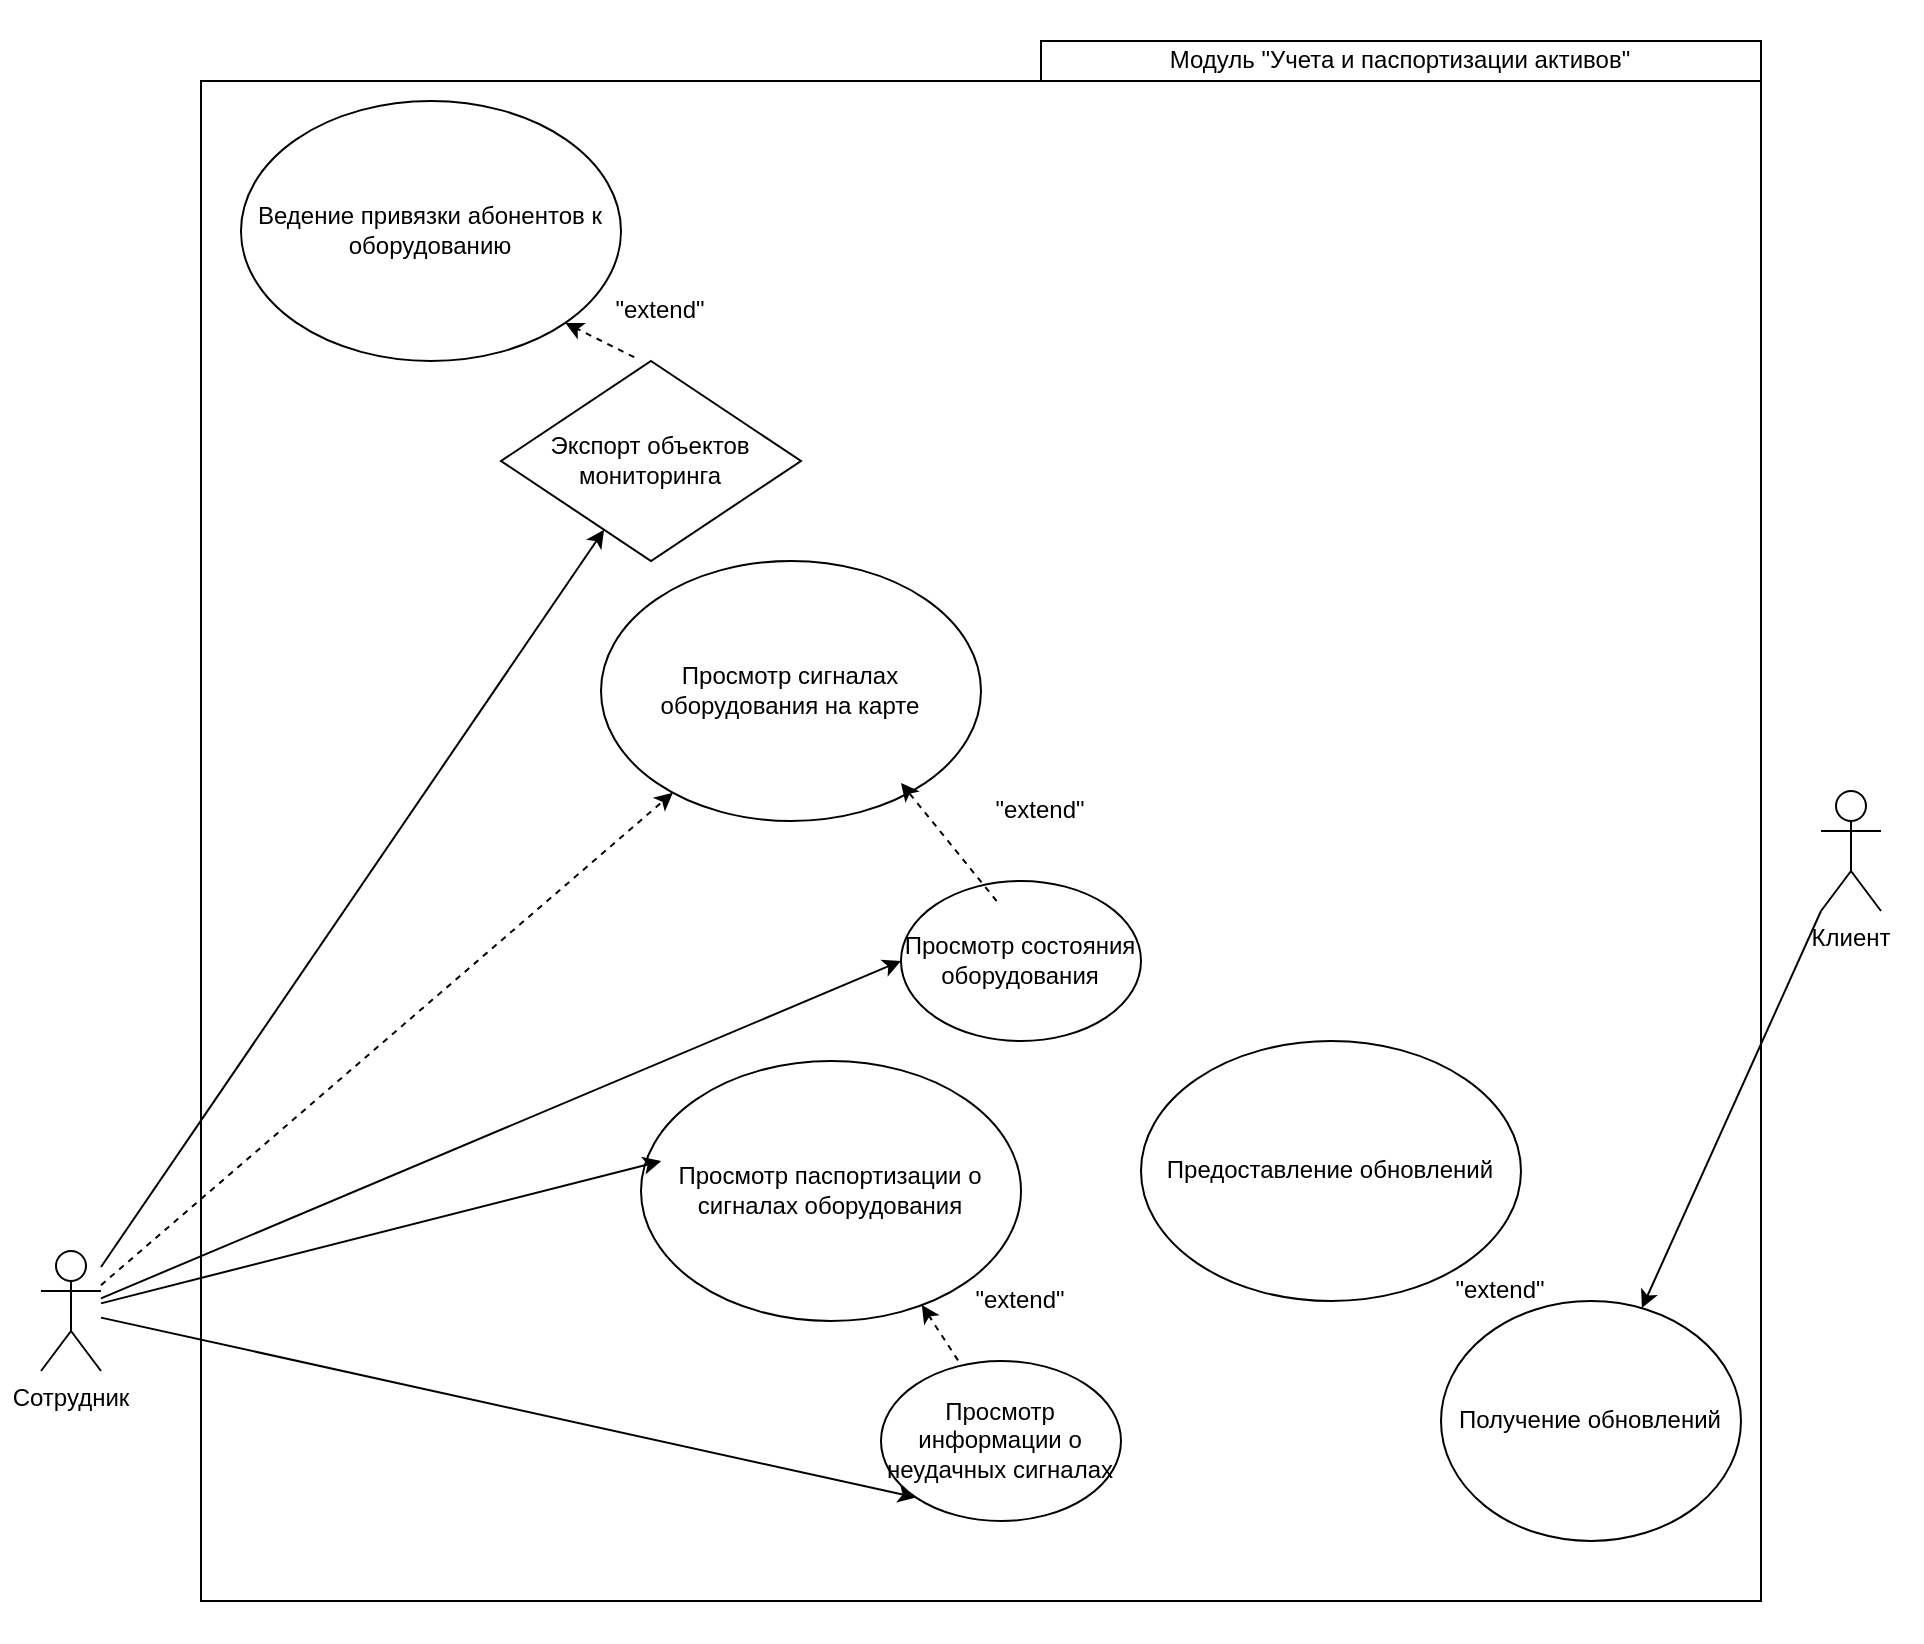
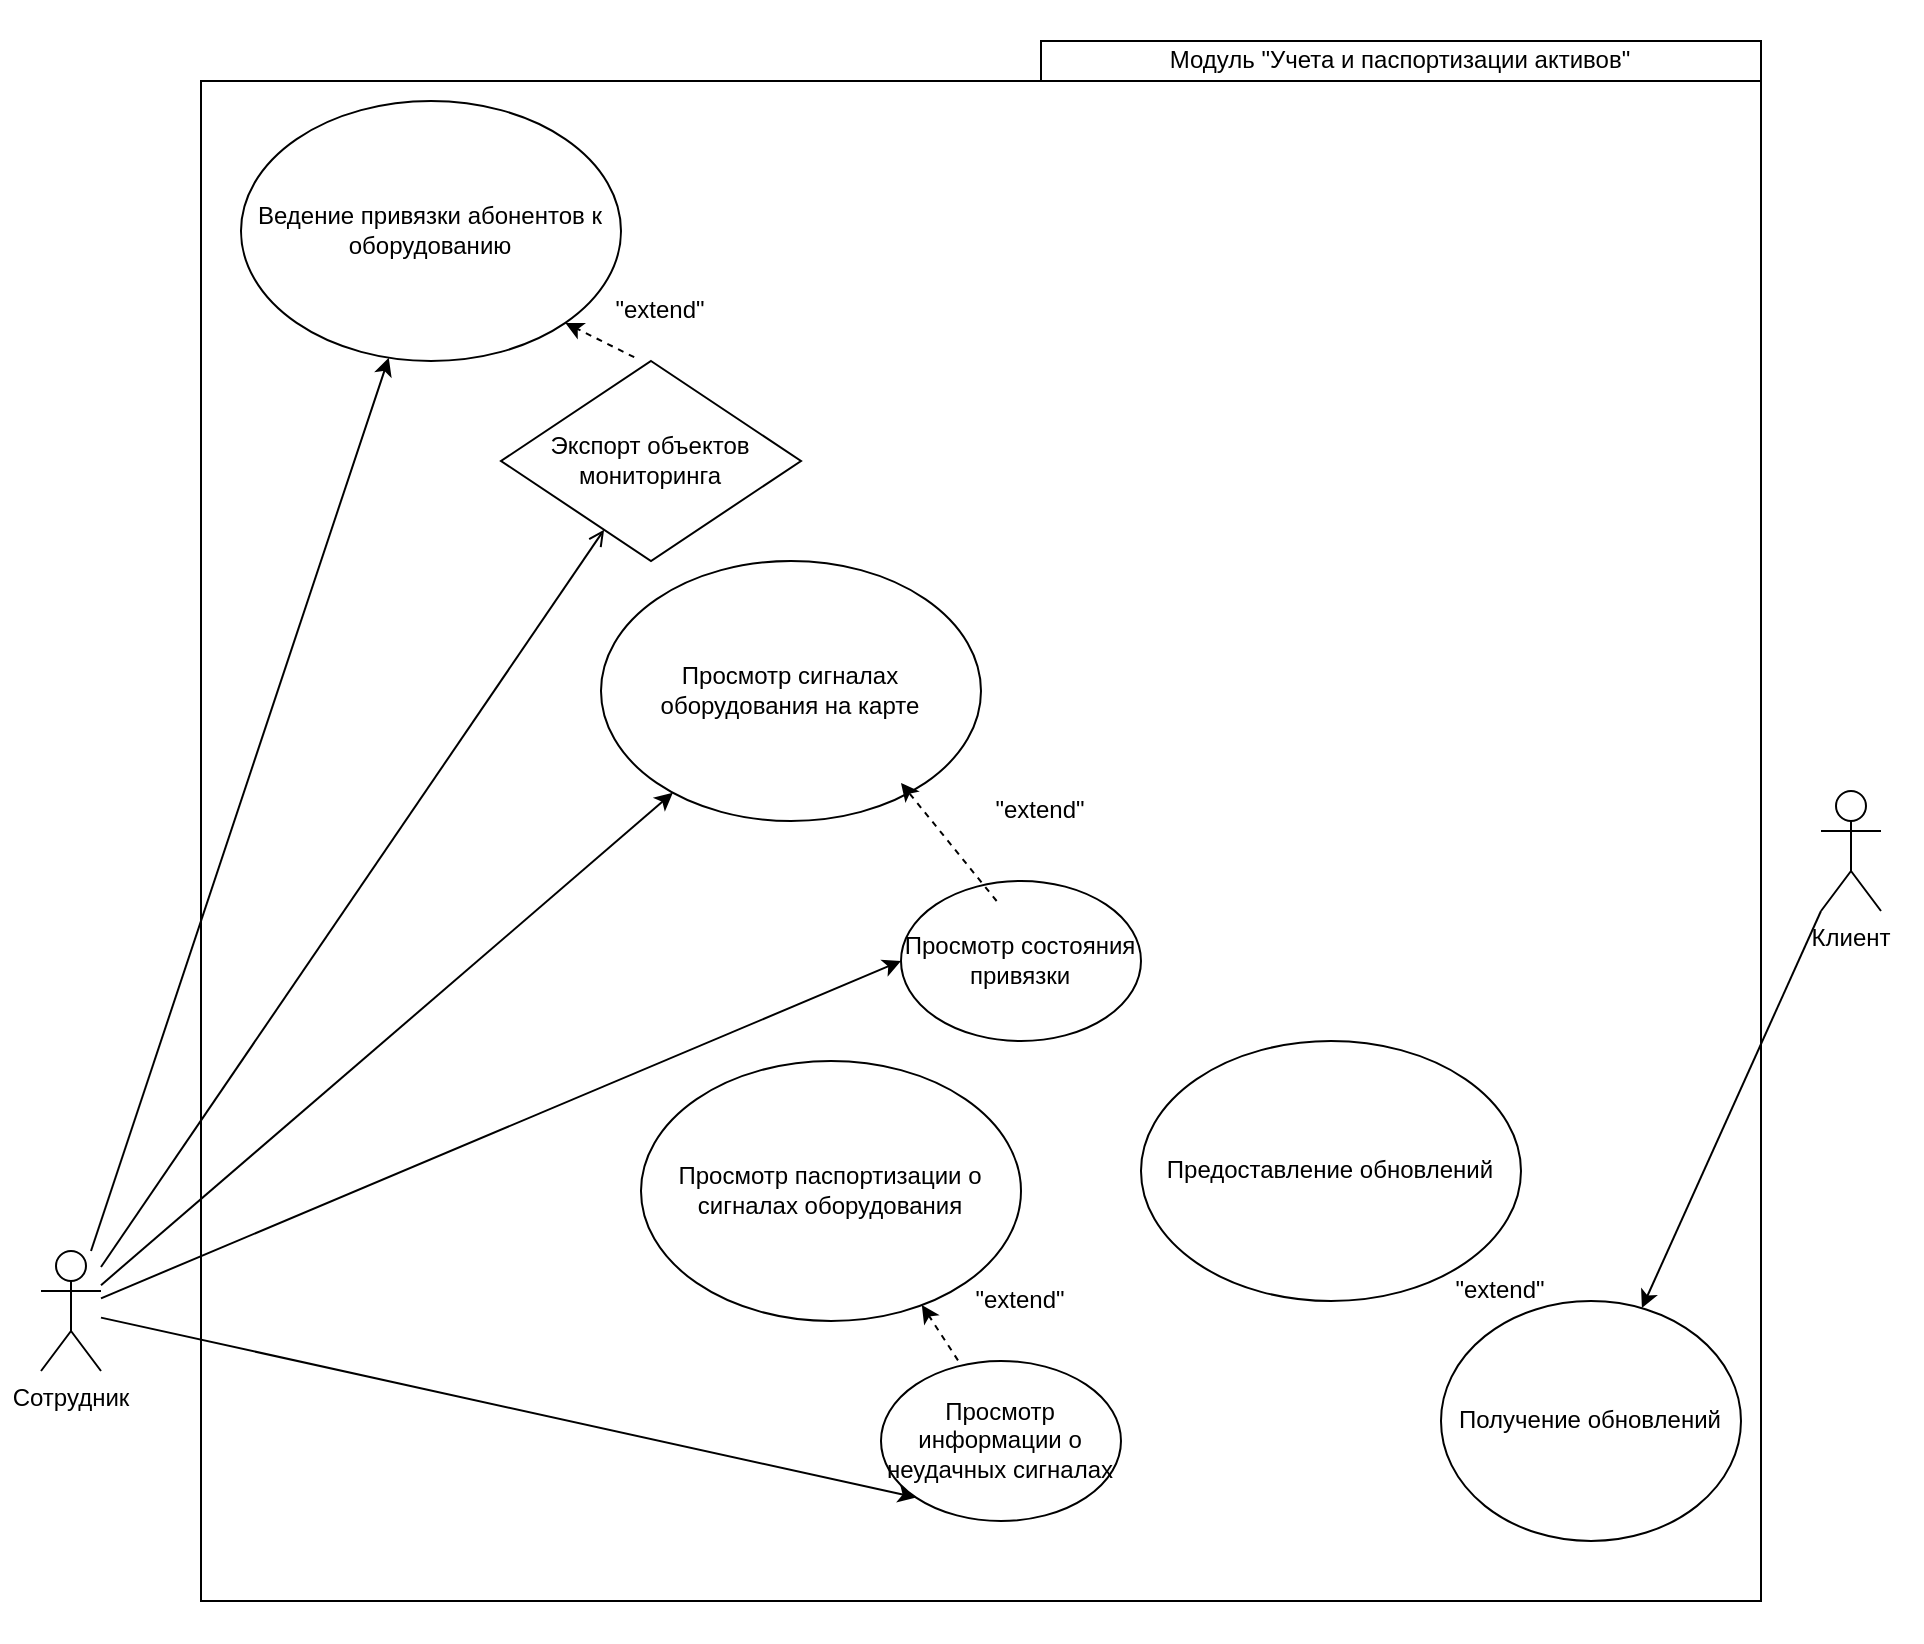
  <mxCell id="0" />
  <mxCell id="1" parent="0" />
- <mxCell id="2" style="rounded=0;orthogonalLoop=1;jettySize=auto;html=1;endArrow=classic;endFill=1;" edge="1" parent="1" source="6" target="12"><mxGeometry relative="1" as="geometry" /></mxCell>
- <mxCell id="3" style="edgeStyle=none;rounded=0;orthogonalLoop=1;jettySize=auto;html=1;endArrow=classic;endFill=1;dashed=1;" edge="1" parent="1" source="6" target="14"><mxGeometry relative="1" as="geometry" /></mxCell>
+ <mxCell id="2" style="rounded=0;orthogonalLoop=1;jettySize=auto;html=1;endArrow=open;endFill=1;" edge="1" parent="1" source="6" target="12"><mxGeometry relative="1" as="geometry" /></mxCell>
+ <mxCell id="3" style="edgeStyle=none;rounded=0;orthogonalLoop=1;jettySize=auto;html=1;endArrow=classic;endFill=1;" edge="1" parent="1" source="6" target="14"><mxGeometry relative="1" as="geometry" /></mxCell>
  <mxCell id="4" style="edgeStyle=none;rounded=0;orthogonalLoop=1;jettySize=auto;html=1;entryX=0;entryY=0.5;entryDx=0;entryDy=0;endArrow=classic;endFill=1;" edge="1" parent="1" source="6" target="15"><mxGeometry relative="1" as="geometry" /></mxCell>
  <mxCell id="5" style="edgeStyle=none;rounded=0;orthogonalLoop=1;jettySize=auto;html=1;entryX=0;entryY=1;entryDx=0;entryDy=0;endArrow=classic;endFill=1;" edge="1" parent="1" source="6" target="21"><mxGeometry relative="1" as="geometry" /></mxCell>
  <mxCell id="6" value="Сотрудник" style="shape=umlActor;verticalLabelPosition=bottom;verticalAlign=top;html=1;outlineConnect=0;" vertex="1" parent="1"><mxGeometry x="20" y="625" width="30" height="60" as="geometry" /></mxCell>
  <mxCell id="7" style="edgeStyle=none;rounded=0;orthogonalLoop=1;jettySize=auto;html=1;exitX=0;exitY=1;exitDx=0;exitDy=0;exitPerimeter=0;endArrow=classic;endFill=1;" edge="1" parent="1" source="8" target="25"><mxGeometry relative="1" as="geometry" /></mxCell>
  <mxCell id="8" value="Клиент" style="shape=umlActor;verticalLabelPosition=bottom;verticalAlign=top;html=1;outlineConnect=0;" vertex="1" parent="1"><mxGeometry x="910" y="395" width="30" height="60" as="geometry" /></mxCell>
  <mxCell id="9" value="" style="rounded=0;whiteSpace=wrap;html=1;fillColor=none;" vertex="1" parent="1"><mxGeometry x="100" y="40" width="780" height="760" as="geometry" /></mxCell>
  <mxCell id="10" value="Ведение привязки абонентов к оборудованию" style="ellipse;whiteSpace=wrap;html=1;fillColor=default;" vertex="1" parent="1"><mxGeometry x="120" y="50" width="190" height="130" as="geometry" /></mxCell>
  <mxCell id="11" value="" style="endArrow=classic;dashed=1;html=1;rounded=0;endFill=1;entryX=1;entryY=1;entryDx=0;entryDy=0;exitX=0.444;exitY=-0.019;exitDx=0;exitDy=0;exitPerimeter=0;" edge="1" parent="1" source="12" target="10"><mxGeometry width="50" height="50" relative="1" as="geometry"><mxPoint x="196" y="270" as="sourcePoint" /><mxPoint x="186" y="310" as="targetPoint" /></mxGeometry></mxCell>
  <mxCell id="12" value="Экспорт объектов мониторинга" style="rhombus;whiteSpace=wrap;html=1;fillColor=default;" vertex="1" parent="1"><mxGeometry x="250" y="180" width="150" height="100" as="geometry" /></mxCell>
  <mxCell id="13" value="&quot;extend&quot;" style="text;html=1;strokeColor=none;fillColor=none;align=center;verticalAlign=middle;whiteSpace=wrap;rounded=0;" vertex="1" parent="1"><mxGeometry x="300" y="140" width="60" height="30" as="geometry" /></mxCell>
  <mxCell id="14" value="Просмотр сигналах оборудования на карте" style="ellipse;whiteSpace=wrap;html=1;fillColor=default;" vertex="1" parent="1"><mxGeometry x="300" y="280" width="190" height="130" as="geometry" /></mxCell>
- <mxCell id="15" value="Просмотр состояния оборудования" style="ellipse;whiteSpace=wrap;html=1;fillColor=default;" vertex="1" parent="1"><mxGeometry x="450" y="440" width="120" height="80" as="geometry" /></mxCell>
+ <mxCell id="15" value="Просмотр состояния привязки" style="ellipse;whiteSpace=wrap;html=1;fillColor=default;" vertex="1" parent="1"><mxGeometry x="450" y="440" width="120" height="80" as="geometry" /></mxCell>
  <mxCell id="16" value="" style="endArrow=classic;dashed=1;html=1;rounded=0;endFill=1;entryX=1;entryY=1;entryDx=0;entryDy=0;" edge="1" parent="1"><mxGeometry width="50" height="50" relative="1" as="geometry"><mxPoint x="497.82" y="450" as="sourcePoint" /><mxPoint x="449.995" y="390.962" as="targetPoint" /></mxGeometry></mxCell>
  <mxCell id="17" value="&quot;extend&quot;" style="text;html=1;strokeColor=none;fillColor=none;align=center;verticalAlign=middle;whiteSpace=wrap;rounded=0;" vertex="1" parent="1"><mxGeometry x="490" y="390" width="60" height="30" as="geometry" /></mxCell>
  <mxCell id="18" value="Просмотр паспортизации о сигналах оборудования" style="ellipse;whiteSpace=wrap;html=1;fillColor=default;" vertex="1" parent="1"><mxGeometry x="320" y="530" width="190" height="130" as="geometry" /></mxCell>
  <mxCell id="19" value="" style="endArrow=classic;dashed=1;html=1;rounded=0;endFill=1;entryX=0.739;entryY=0.938;entryDx=0;entryDy=0;entryPerimeter=0;" edge="1" parent="1" target="18"><mxGeometry width="50" height="50" relative="1" as="geometry"><mxPoint x="517.82" y="740" as="sourcePoint" /><mxPoint x="469.995" y="680.962" as="targetPoint" /></mxGeometry></mxCell>
  <mxCell id="20" value="&quot;extend&quot;" style="text;html=1;strokeColor=none;fillColor=none;align=center;verticalAlign=middle;whiteSpace=wrap;rounded=0;" vertex="1" parent="1"><mxGeometry x="480" y="635" width="60" height="30" as="geometry" /></mxCell>
  <mxCell id="21" value="Просмотр информации о неудачных сигналах" style="ellipse;whiteSpace=wrap;html=1;fillColor=default;" vertex="1" parent="1"><mxGeometry x="440" y="680" width="120" height="80" as="geometry" /></mxCell>
  <mxCell id="22" style="edgeStyle=none;rounded=0;orthogonalLoop=1;jettySize=auto;html=1;exitX=0.75;exitY=0;exitDx=0;exitDy=0;endArrow=classic;endFill=1;" edge="1" parent="1" source="20" target="20"><mxGeometry relative="1" as="geometry" /></mxCell>
- <mxCell id="23" style="edgeStyle=none;rounded=0;orthogonalLoop=1;jettySize=auto;html=1;entryX=0.053;entryY=0.385;entryDx=0;entryDy=0;entryPerimeter=0;endArrow=classic;endFill=1;" edge="1" parent="1" source="6" target="18"><mxGeometry relative="1" as="geometry" /></mxCell>
+ <mxCell id="23" style="edgeStyle=none;rounded=0;orthogonalLoop=1;jettySize=auto;html=1;endArrow=classic;endFill=1;" edge="1" parent="1" source="6" target="10"><mxGeometry relative="1" as="geometry" /></mxCell>
  <mxCell id="24" value="Предоставление обновлений" style="ellipse;whiteSpace=wrap;html=1;fillColor=default;" vertex="1" parent="1"><mxGeometry x="570" y="520" width="190" height="130" as="geometry" /></mxCell>
  <mxCell id="25" value="Получение обновлений" style="ellipse;whiteSpace=wrap;html=1;fillColor=default;" vertex="1" parent="1"><mxGeometry x="720" y="650" width="150" height="120" as="geometry" /></mxCell>
  <mxCell id="26" value="&quot;extend&quot;" style="text;html=1;strokeColor=none;fillColor=none;align=center;verticalAlign=middle;whiteSpace=wrap;rounded=0;" vertex="1" parent="1"><mxGeometry x="720" y="630" width="60" height="30" as="geometry" /></mxCell>
  <mxCell id="27" value="Модуль &quot;Учета и паспортизации активов&quot;" style="rounded=0;whiteSpace=wrap;html=1;fillColor=none;" vertex="1" parent="1"><mxGeometry x="520" y="20" width="360" height="20" as="geometry" /></mxCell>
